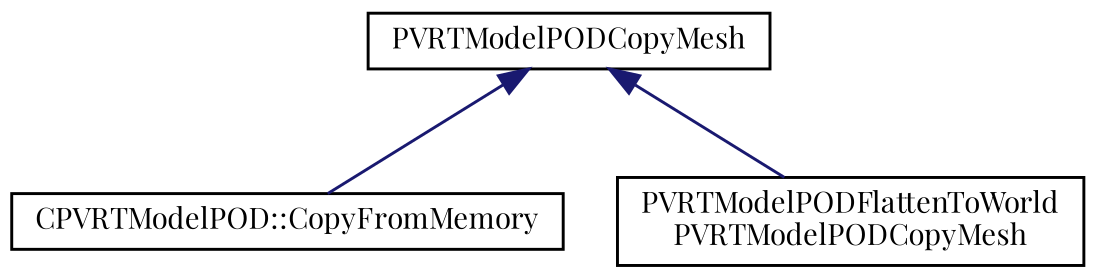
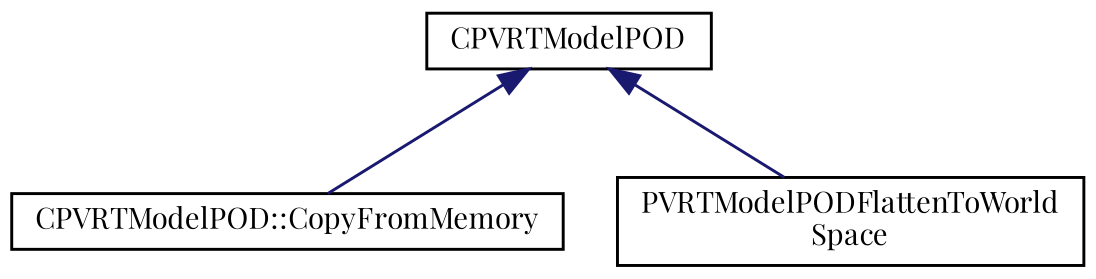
  digraph {
    fontname="Playfair Display"
    rankdir=TB
    node [color=black fillcolor=white fontname="Playfair Display" fontsize=10 shape=record style=filled]
    edge [color=midnightblue dir=back fontname="Playfair Display" fontsize=10 labelfontname=Helvetica labelfontsize=10 style=solid]
-   n1 [height=0.2 label=PVRTModelPODCopyMesh width=0.4]
+   n1 [height=0.2 label=CPVRTModelPOD width=0.4]
    n2 [height=0.2 label="CPVRTModelPOD::CopyFromMemory" width=0.4]
-   n3 [height=0.2 label="PVRTModelPODFlattenToWorld\lPVRTModelPODCopyMesh" width=0.4]
+   n3 [height=0.2 label="PVRTModelPODFlattenToWorld\lSpace" width=0.4]
    n1 -> n2
    n1 -> n3
  }
